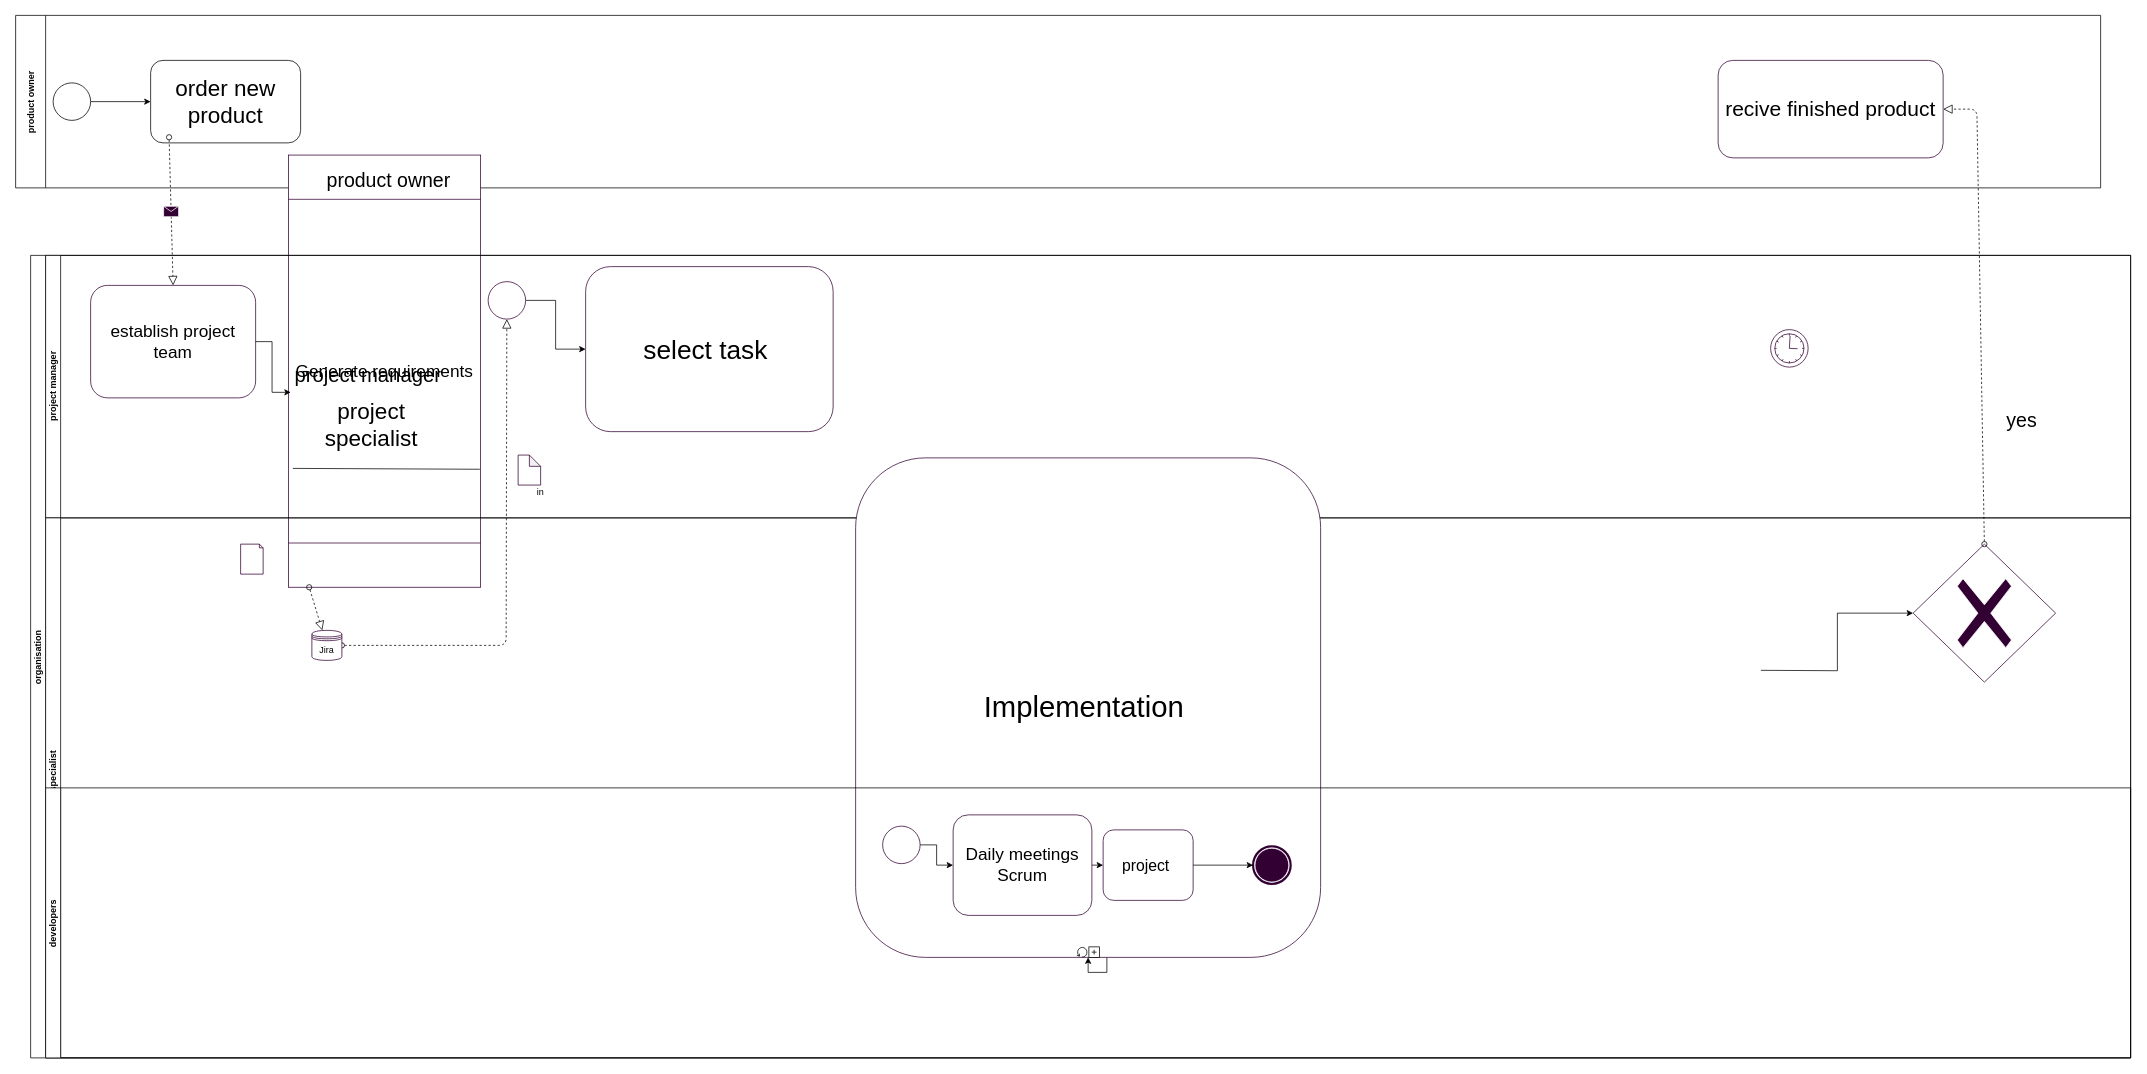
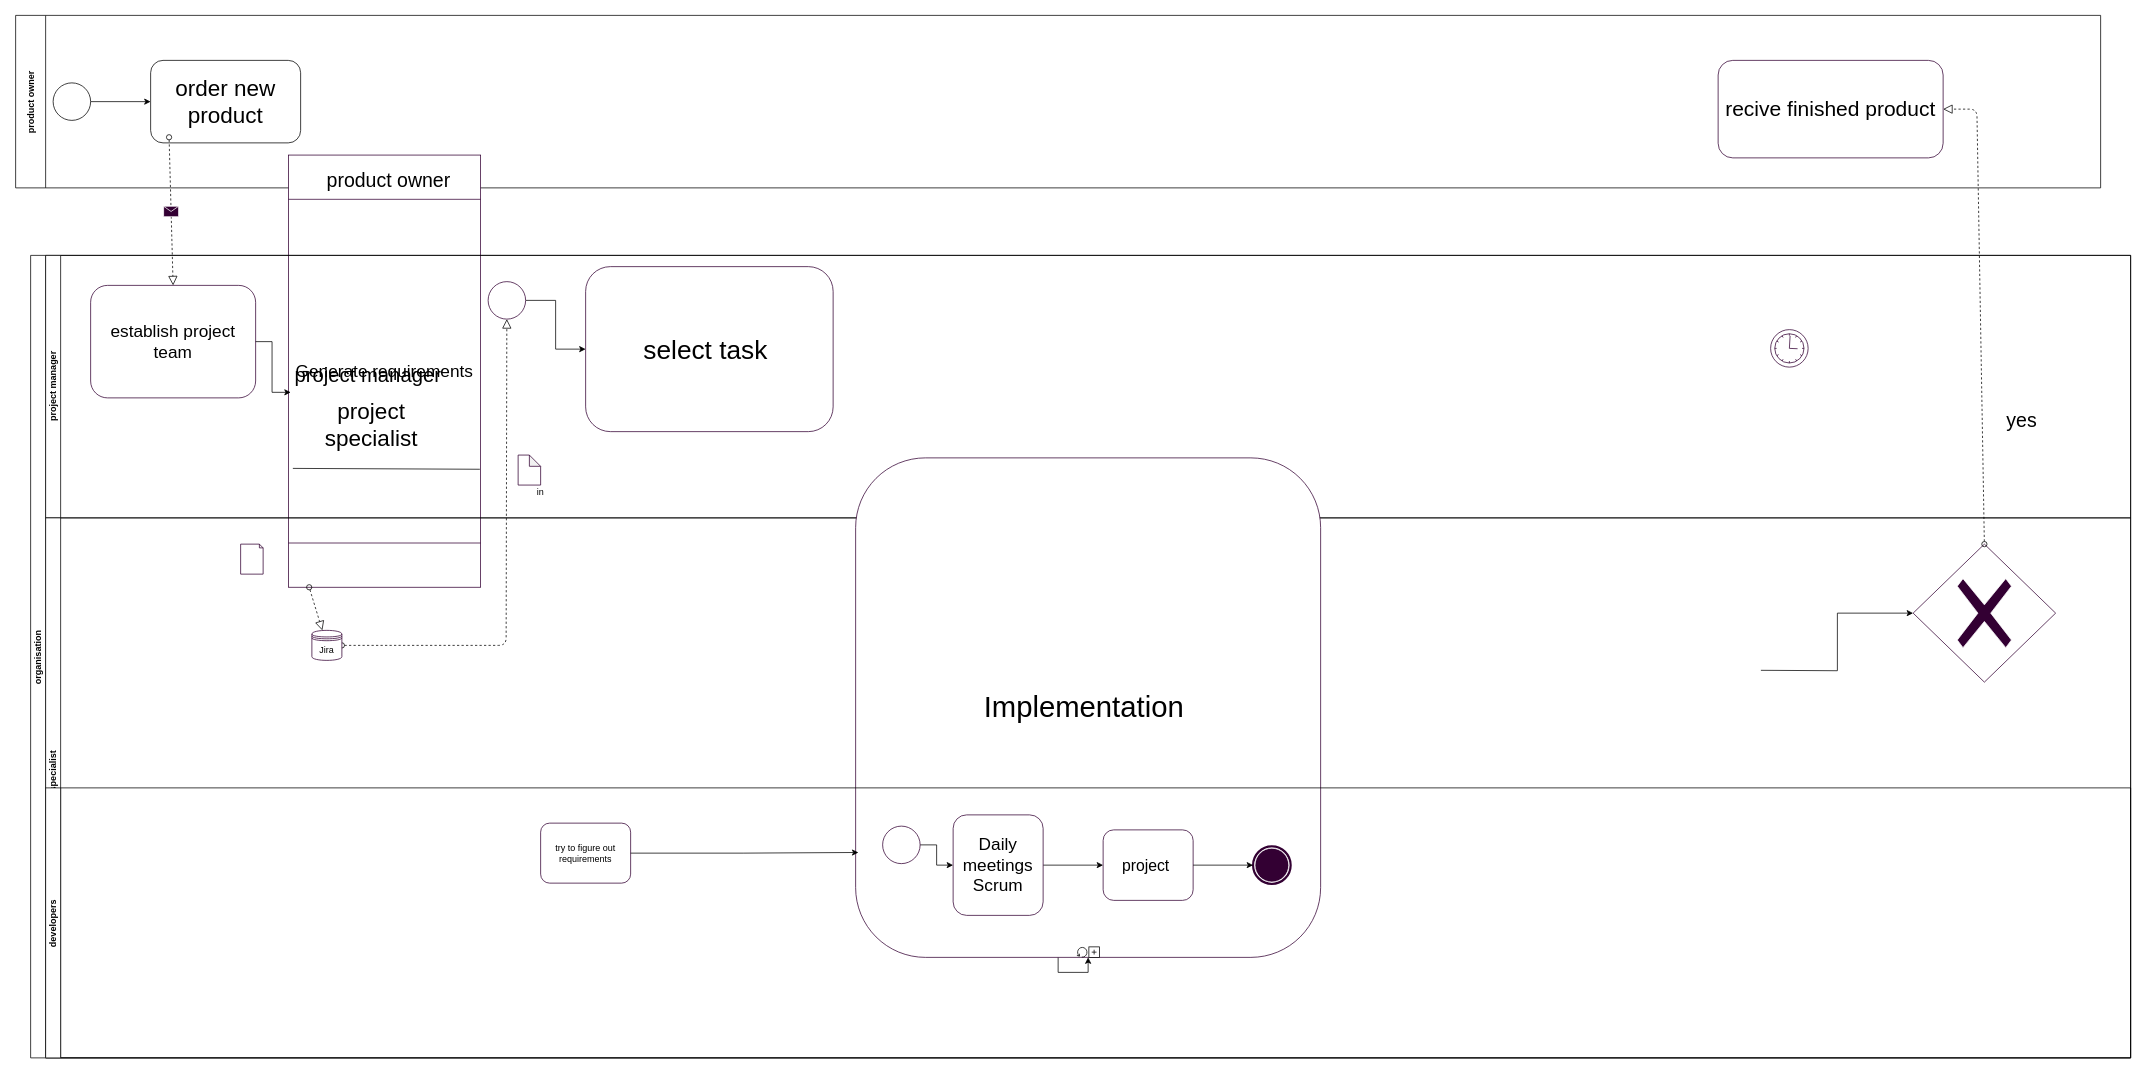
  <mxCell id="0" />
  <mxCell id="1" parent="0" />
  <mxCell id="2" value="product owner" style="swimlane;startSize=40;horizontal=0;" vertex="1" parent="1"><mxGeometry x="20" y="20" width="2780" height="230" as="geometry" /></mxCell>
  <mxCell id="3" style="edgeStyle=orthogonalEdgeStyle;rounded=0;orthogonalLoop=1;jettySize=auto;html=1;exitX=1;exitY=0.5;exitDx=0;exitDy=0;entryX=0;entryY=0.5;entryDx=0;entryDy=0;fillColor=#33001A;" edge="1" parent="2" source="4" target="5"><mxGeometry relative="1" as="geometry" /></mxCell>
  <mxCell id="4" value="" style="shape=mxgraph.bpmn.shape;html=1;verticalLabelPosition=bottom;labelBackgroundColor=#ffffff;verticalAlign=top;align=center;perimeter=ellipsePerimeter;outlineConnect=0;outline=standard;symbol=general;" vertex="1" parent="2"><mxGeometry x="50" y="90" width="50" height="50" as="geometry" /></mxCell>
  <mxCell id="5" value="&lt;font style=&quot;font-size: 30px&quot;&gt;order new product&lt;/font&gt;" style="shape=ext;rounded=1;html=1;whiteSpace=wrap;" vertex="1" parent="2"><mxGeometry x="180" y="60" width="200" height="110" as="geometry" /></mxCell>
  <mxCell id="6" value="&lt;font style=&quot;font-size: 28px&quot;&gt;recive finished product&lt;/font&gt;" style="shape=ext;rounded=1;html=1;whiteSpace=wrap;strokeColor=#330033;fillColor=#FFFFFF;" vertex="1" parent="2"><mxGeometry x="2270" y="60" width="300" height="130" as="geometry" /></mxCell>
  <mxCell id="7" value="&lt;font style=&quot;font-size: 23px&quot;&gt;Generate requirements&lt;/font&gt;" style="shape=process;whiteSpace=wrap;html=1;backgroundOutline=1;strokeColor=#330033;fillColor=#FFFFFF;rotation=90;horizontal=0;size=0.103;" vertex="1" parent="1"><mxGeometry x="223.75" y="366.25" width="576.25" height="256.25" as="geometry" /></mxCell>
  <mxCell id="8" value="" style="endArrow=none;html=1;fillColor=#33001A;entryX=0.727;entryY=0.004;entryDx=0;entryDy=0;entryPerimeter=0;exitX=0.725;exitY=0.977;exitDx=0;exitDy=0;exitPerimeter=0;" edge="1" parent="1" source="7" target="7"><mxGeometry width="50" height="50" relative="1" as="geometry"><mxPoint x="345" y="470" as="sourcePoint" /><mxPoint x="521" y="470" as="targetPoint" /></mxGeometry></mxCell>
  <mxCell id="9" value="&lt;font style=&quot;font-size: 27px&quot;&gt;project manager&lt;/font&gt;" style="text;html=1;strokeColor=none;fillColor=none;align=center;verticalAlign=middle;whiteSpace=wrap;rounded=0;" vertex="1" parent="1"><mxGeometry x="380" y="490" width="220" height="20" as="geometry" /></mxCell>
  <mxCell id="10" value="&lt;font style=&quot;font-size: 30px&quot;&gt;project specialist&lt;/font&gt;" style="text;html=1;strokeColor=none;fillColor=none;align=center;verticalAlign=middle;whiteSpace=wrap;rounded=0;" vertex="1" parent="1"><mxGeometry x="387.5" y="555" width="212.5" height="20" as="geometry" /></mxCell>
  <mxCell id="11" value="&lt;font style=&quot;font-size: 26px&quot;&gt;product owner&lt;/font&gt;" style="text;html=1;strokeColor=none;fillColor=none;align=center;verticalAlign=middle;whiteSpace=wrap;rounded=0;" vertex="1" parent="1"><mxGeometry x="415" y="230" width="205" height="20" as="geometry" /></mxCell>
  <mxCell id="12" value="organisation&amp;nbsp;" style="swimlane;html=1;childLayout=stackLayout;resizeParent=1;resizeParentMax=0;horizontal=0;startSize=20;horizontalStack=0;" vertex="1" parent="1"><mxGeometry x="40" y="340" width="2800" height="1070" as="geometry" /></mxCell>
  <mxCell id="13" value="project manager" style="swimlane;html=1;startSize=20;horizontal=0;" vertex="1" parent="12"><mxGeometry x="20" width="2780" height="350" as="geometry" /></mxCell>
  <mxCell id="14" style="edgeStyle=orthogonalEdgeStyle;rounded=0;orthogonalLoop=1;jettySize=auto;html=1;exitX=1;exitY=0.5;exitDx=0;exitDy=0;entryX=0;entryY=0.5;entryDx=0;entryDy=0;fillColor=#33001A;" edge="1" parent="13" source="15" target="16"><mxGeometry relative="1" as="geometry" /></mxCell>
  <mxCell id="15" value="" style="shape=mxgraph.bpmn.shape;html=1;verticalLabelPosition=bottom;labelBackgroundColor=#ffffff;verticalAlign=top;align=center;perimeter=ellipsePerimeter;outlineConnect=0;outline=standard;symbol=general;strokeColor=#330033;fillColor=#FFFFFF;" vertex="1" parent="13"><mxGeometry x="590" y="35" width="50" height="50" as="geometry" /></mxCell>
  <mxCell id="16" value="&lt;font style=&quot;font-size: 35px&quot;&gt;select task&amp;nbsp;&lt;/font&gt;" style="shape=ext;rounded=1;html=1;whiteSpace=wrap;strokeColor=#330033;fillColor=#FFFFFF;" vertex="1" parent="13"><mxGeometry x="720" y="15" width="330" height="220" as="geometry" /></mxCell>
  <mxCell id="17" value="&lt;font style=&quot;font-size: 23px&quot;&gt;establish project team&lt;/font&gt;" style="shape=ext;rounded=1;html=1;whiteSpace=wrap;strokeColor=#330033;fillColor=#FFFFFF;" vertex="1" parent="13"><mxGeometry x="60" y="40" width="220" height="150" as="geometry" /></mxCell>
  <mxCell id="18" value="&lt;font style=&quot;font-size: 26px&quot;&gt;yes&lt;/font&gt;" style="text;html=1;strokeColor=none;fillColor=none;align=center;verticalAlign=middle;whiteSpace=wrap;rounded=0;" vertex="1" parent="13"><mxGeometry x="2590" y="190" width="90" height="60" as="geometry" /></mxCell>
  <mxCell id="19" value="" style="shape=note;whiteSpace=wrap;html=1;backgroundOutline=1;darkOpacity=0.05;strokeColor=#330033;fillColor=#FFFFFF;size=15;" vertex="1" parent="13"><mxGeometry x="630" y="266.25" width="30" height="40" as="geometry" /></mxCell>
  <mxCell id="20" value="in" style="text;html=1;strokeColor=none;fillColor=none;align=center;verticalAlign=middle;whiteSpace=wrap;rounded=0;" vertex="1" parent="13"><mxGeometry x="640" y="306.25" width="40" height="20" as="geometry" /></mxCell>
  <mxCell id="21" value="" style="shape=mxgraph.bpmn.shape;html=1;verticalLabelPosition=bottom;labelBackgroundColor=#ffffff;verticalAlign=top;align=center;perimeter=ellipsePerimeter;outlineConnect=0;outline=standard;symbol=timer;strokeColor=#330033;fillColor=#FFFFFF;" vertex="1" parent="13"><mxGeometry x="2300" y="99" width="50" height="50" as="geometry" /></mxCell>
  <mxCell id="22" style="edgeStyle=orthogonalEdgeStyle;rounded=0;orthogonalLoop=1;jettySize=auto;html=1;exitX=0.5;exitY=0;exitDx=0;exitDy=0;fillColor=#33001A;" edge="1" parent="12" target="26"><mxGeometry relative="1" as="geometry"><mxPoint x="2307" y="553.25" as="sourcePoint" /></mxGeometry></mxCell>
  <mxCell id="23" value="project specialist" style="swimlane;html=1;startSize=20;horizontal=0;" vertex="1" parent="12"><mxGeometry x="20" y="350" width="2780" height="720" as="geometry" /></mxCell>
  <mxCell id="24" style="edgeStyle=orthogonalEdgeStyle;rounded=0;orthogonalLoop=1;jettySize=auto;html=1;exitX=0;exitY=0.5;exitDx=0;exitDy=0;fillColor=#33001A;" edge="1" parent="23" source="34" target="27"><mxGeometry relative="1" as="geometry" /></mxCell>
  <mxCell id="25" value="" style="shape=note;whiteSpace=wrap;html=1;backgroundOutline=1;darkOpacity=0.05;strokeColor=#330033;fillColor=#FFFFFF;size=5;" vertex="1" parent="23"><mxGeometry x="260" y="35" width="30" height="40" as="geometry" /></mxCell>
  <mxCell id="26" value="" style="shape=mxgraph.bpmn.shape;html=1;verticalLabelPosition=bottom;labelBackgroundColor=#ffffff;verticalAlign=top;align=center;perimeter=rhombusPerimeter;background=gateway;outlineConnect=0;outline=none;symbol=exclusiveGw;strokeColor=#330033;fillColor=#FFFFFF;" vertex="1" parent="23"><mxGeometry x="2490" y="35" width="190" height="184" as="geometry" /></mxCell>
  <mxCell id="27" value="&lt;font style=&quot;font-size: 39px&quot;&gt;Implementation&amp;nbsp;&lt;/font&gt;" style="html=1;whiteSpace=wrap;rounded=1;dropTarget=0;strokeColor=#330033;fillColor=#FFFFFF;" vertex="1" parent="23"><mxGeometry x="1080" y="-80" width="620" height="666" as="geometry" /></mxCell>
  <mxCell id="28" value="" style="html=1;shape=mxgraph.bpmn.loop;outlineConnect=0;" vertex="1" parent="27"><mxGeometry x="0.5" y="1" width="14" height="14" relative="1" as="geometry"><mxPoint x="-15" y="-14" as="offset" /></mxGeometry></mxCell>
  <mxCell id="29" value="" style="html=1;shape=plus;" vertex="1" parent="27"><mxGeometry x="0.5" y="1" width="14" height="14" relative="1" as="geometry"><mxPoint x="1" y="-14" as="offset" /></mxGeometry></mxCell>
  <mxCell id="30" style="edgeStyle=orthogonalEdgeStyle;rounded=0;orthogonalLoop=1;jettySize=auto;html=1;exitX=1;exitY=0.5;exitDx=0;exitDy=0;entryX=0;entryY=0.5;entryDx=0;entryDy=0;fillColor=#33001A;" edge="1" parent="23" source="31" target="34"><mxGeometry relative="1" as="geometry" /></mxCell>
  <mxCell id="31" value="" style="shape=mxgraph.bpmn.shape;html=1;verticalLabelPosition=bottom;labelBackgroundColor=#ffffff;verticalAlign=top;align=center;perimeter=ellipsePerimeter;outlineConnect=0;outline=standard;symbol=general;strokeColor=#330033;fillColor=#FFFFFF;" vertex="1" parent="23"><mxGeometry x="1116" y="411" width="50" height="50" as="geometry" /></mxCell>
  <mxCell id="32" style="edgeStyle=orthogonalEdgeStyle;rounded=0;orthogonalLoop=1;jettySize=auto;html=1;exitX=1;exitY=0.5;exitDx=0;exitDy=0;entryX=0;entryY=0.5;entryDx=0;entryDy=0;fillColor=#33001A;" edge="1" parent="23" source="34" target="33"><mxGeometry relative="1" as="geometry" /></mxCell>
  <mxCell id="33" value="&lt;font style=&quot;font-size: 21px&quot;&gt;project&amp;nbsp;&lt;/font&gt;" style="shape=ext;rounded=1;html=1;whiteSpace=wrap;strokeColor=#330033;fillColor=#FFFFFF;" vertex="1" parent="23"><mxGeometry x="1410" y="416" width="120" height="94" as="geometry" /></mxCell>
- <mxCell id="34" value="&lt;font style=&quot;font-size: 23px&quot;&gt;Daily meetings Scrum&lt;/font&gt;" style="shape=ext;rounded=1;html=1;whiteSpace=wrap;strokeColor=#330033;fillColor=#FFFFFF;" vertex="1" parent="23"><mxGeometry x="1210" y="396" width="185" height="134" as="geometry" /></mxCell>
+ <mxCell id="34" value="&lt;font style=&quot;font-size: 23px&quot;&gt;Daily meetings Scrum&lt;/font&gt;" style="shape=ext;rounded=1;html=1;whiteSpace=wrap;strokeColor=#330033;fillColor=#FFFFFF;" vertex="1" parent="23"><mxGeometry x="1210" y="396" width="120" height="134" as="geometry" /></mxCell>
  <mxCell id="35" value="" style="shape=mxgraph.bpmn.shape;html=1;verticalLabelPosition=bottom;labelBackgroundColor=#ffffff;verticalAlign=top;align=center;perimeter=ellipsePerimeter;outlineConnect=0;outline=end;symbol=terminate;strokeColor=#330033;fillColor=#FFFFFF;" vertex="1" parent="23"><mxGeometry x="1610" y="438" width="50" height="50" as="geometry" /></mxCell>
  <mxCell id="36" value="developers&amp;nbsp;" style="swimlane;html=1;startSize=20;horizontal=0;" vertex="1" parent="23"><mxGeometry y="360" width="2780" height="360" as="geometry" /></mxCell>
+ <mxCell id="37" value="try to figure out requirements" style="shape=ext;rounded=1;html=1;whiteSpace=wrap;strokeColor=#330033;fillColor=#FFFFFF;" vertex="1" parent="36"><mxGeometry x="660" y="47" width="120" height="80" as="geometry" /></mxCell>
  <mxCell id="38" style="edgeStyle=orthogonalEdgeStyle;rounded=0;orthogonalLoop=1;jettySize=auto;html=1;exitX=1;exitY=0.5;exitDx=0;exitDy=0;entryX=0;entryY=0.5;entryDx=0;entryDy=0;fillColor=#33001A;" edge="1" parent="23" source="33" target="35"><mxGeometry relative="1" as="geometry" /></mxCell>
+ <mxCell id="39" style="edgeStyle=orthogonalEdgeStyle;rounded=0;orthogonalLoop=1;jettySize=auto;html=1;exitX=1;exitY=0.5;exitDx=0;exitDy=0;entryX=0.006;entryY=0.79;entryDx=0;entryDy=0;entryPerimeter=0;fillColor=#33001A;" edge="1" parent="23" source="37" target="27"><mxGeometry relative="1" as="geometry" /></mxCell>
  <mxCell id="40" value="" style="startArrow=oval;startFill=0;startSize=7;endArrow=block;endFill=0;endSize=10;dashed=1;html=1;fillColor=#33001A;exitX=1;exitY=0.5;exitDx=0;exitDy=0;" edge="1" parent="1" source="41" target="15"><mxGeometry width="100" relative="1" as="geometry"><mxPoint x="480" y="650" as="sourcePoint" /><mxPoint x="580" y="650" as="targetPoint" /><Array as="points"><mxPoint x="674" y="860" /></Array></mxGeometry></mxCell>
  <mxCell id="41" value="Jira" style="shape=datastore;whiteSpace=wrap;html=1;strokeColor=#330033;fillColor=#FFFFFF;" vertex="1" parent="1"><mxGeometry x="415" y="840" width="40" height="40" as="geometry" /></mxCell>
  <mxCell id="42" value="" style="startArrow=oval;startFill=0;startSize=7;endArrow=block;endFill=0;endSize=10;dashed=1;html=1;fillColor=#33001A;exitX=1;exitY=0.892;exitDx=0;exitDy=0;exitPerimeter=0;" edge="1" parent="1" source="7" target="41"><mxGeometry width="100" relative="1" as="geometry"><mxPoint x="366.4" y="585" as="sourcePoint" /><mxPoint x="415" y="720" as="targetPoint" /></mxGeometry></mxCell>
  <mxCell id="43" style="edgeStyle=orthogonalEdgeStyle;rounded=0;orthogonalLoop=1;jettySize=auto;html=1;exitX=1;exitY=0.5;exitDx=0;exitDy=0;entryX=0.549;entryY=0.988;entryDx=0;entryDy=0;entryPerimeter=0;fillColor=#33001A;" edge="1" parent="1" source="17" target="7"><mxGeometry relative="1" as="geometry" /></mxCell>
  <mxCell id="44" value="" style="startArrow=oval;startFill=0;startSize=7;endArrow=block;endFill=0;endSize=10;dashed=1;html=1;fillColor=#33001A;entryX=0.5;entryY=0;entryDx=0;entryDy=0;exitX=0.123;exitY=0.932;exitDx=0;exitDy=0;exitPerimeter=0;" edge="1" parent="1" source="5" target="17"><mxGeometry relative="1" as="geometry"><mxPoint x="238.235" y="120" as="sourcePoint" /><mxPoint x="238" y="260" as="targetPoint" /></mxGeometry></mxCell>
  <mxCell id="45" value="" style="shape=message;html=1;outlineConnect=0;strokeColor=#FFFFFF;fillColor=#330033;" vertex="1" parent="44"><mxGeometry width="20" height="14" relative="1" as="geometry"><mxPoint x="-10" y="-7" as="offset" /></mxGeometry></mxCell>
  <mxCell id="46" value="" style="startArrow=oval;startFill=0;startSize=7;endArrow=block;endFill=0;endSize=10;dashed=1;html=1;fillColor=#33001A;exitX=0.5;exitY=0;exitDx=0;exitDy=0;entryX=1;entryY=0.5;entryDx=0;entryDy=0;" edge="1" parent="1" source="26" target="6"><mxGeometry width="100" relative="1" as="geometry"><mxPoint x="2630" y="620" as="sourcePoint" /><mxPoint x="2640" y="130" as="targetPoint" /><Array as="points"><mxPoint x="2635" y="145" /></Array></mxGeometry></mxCell>
